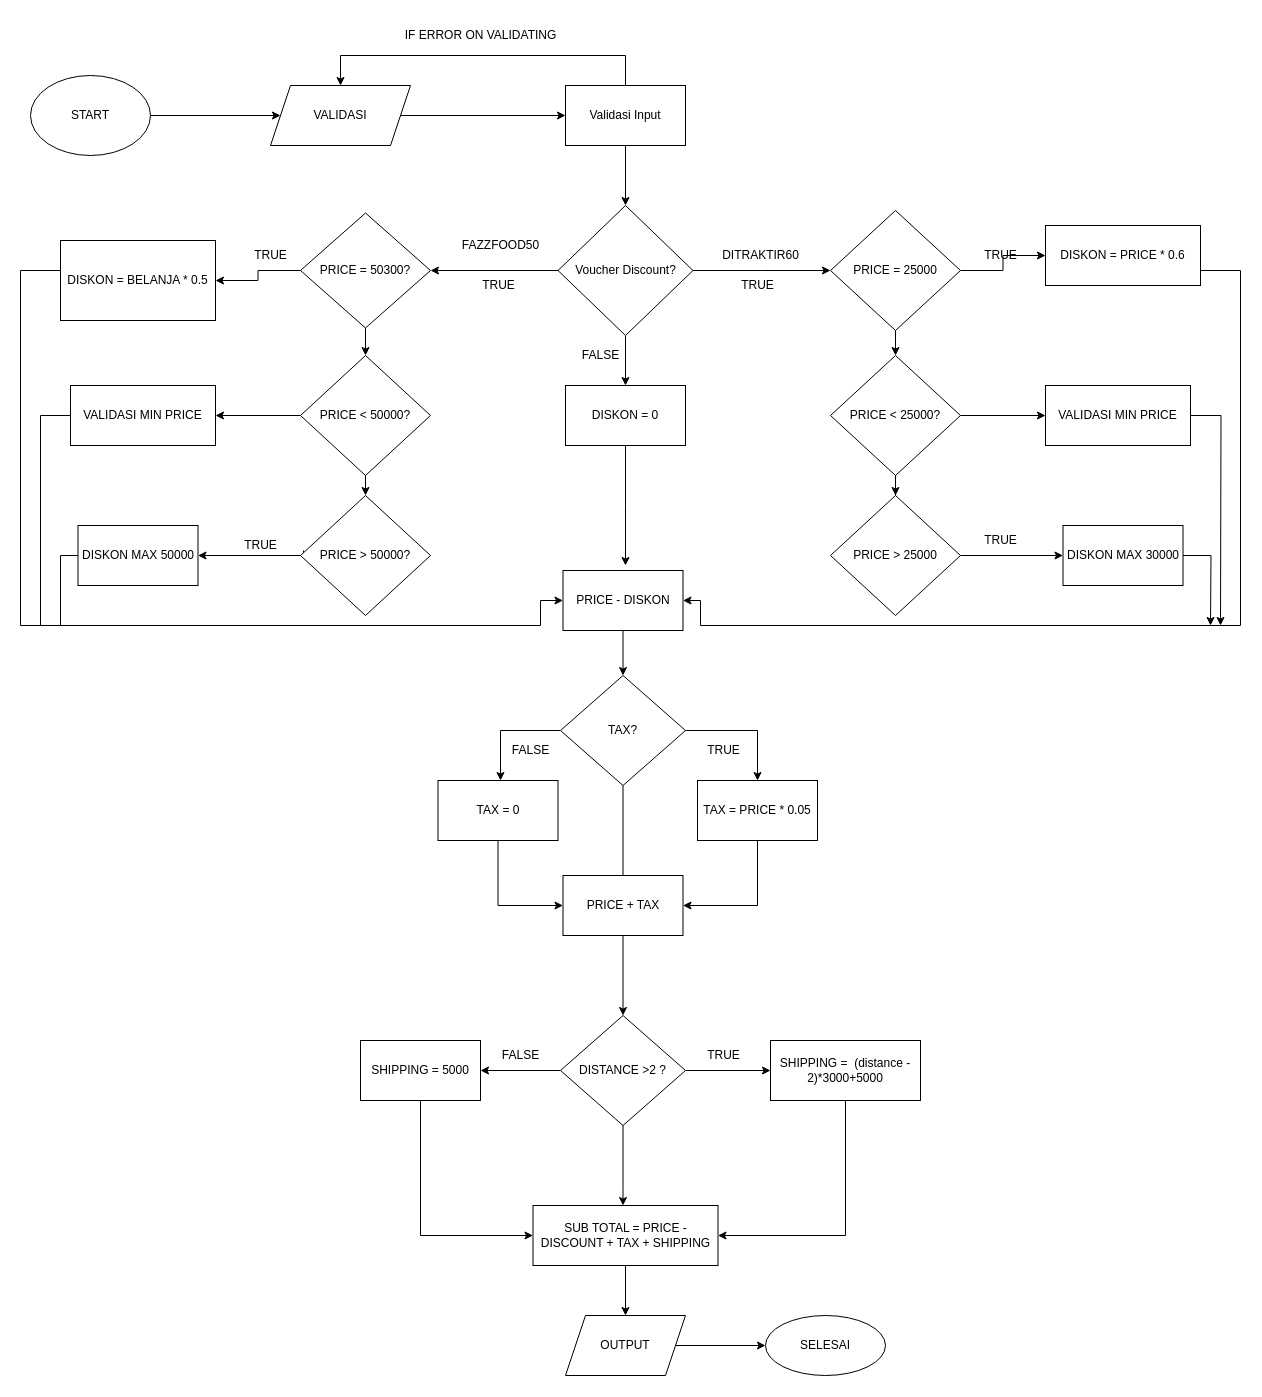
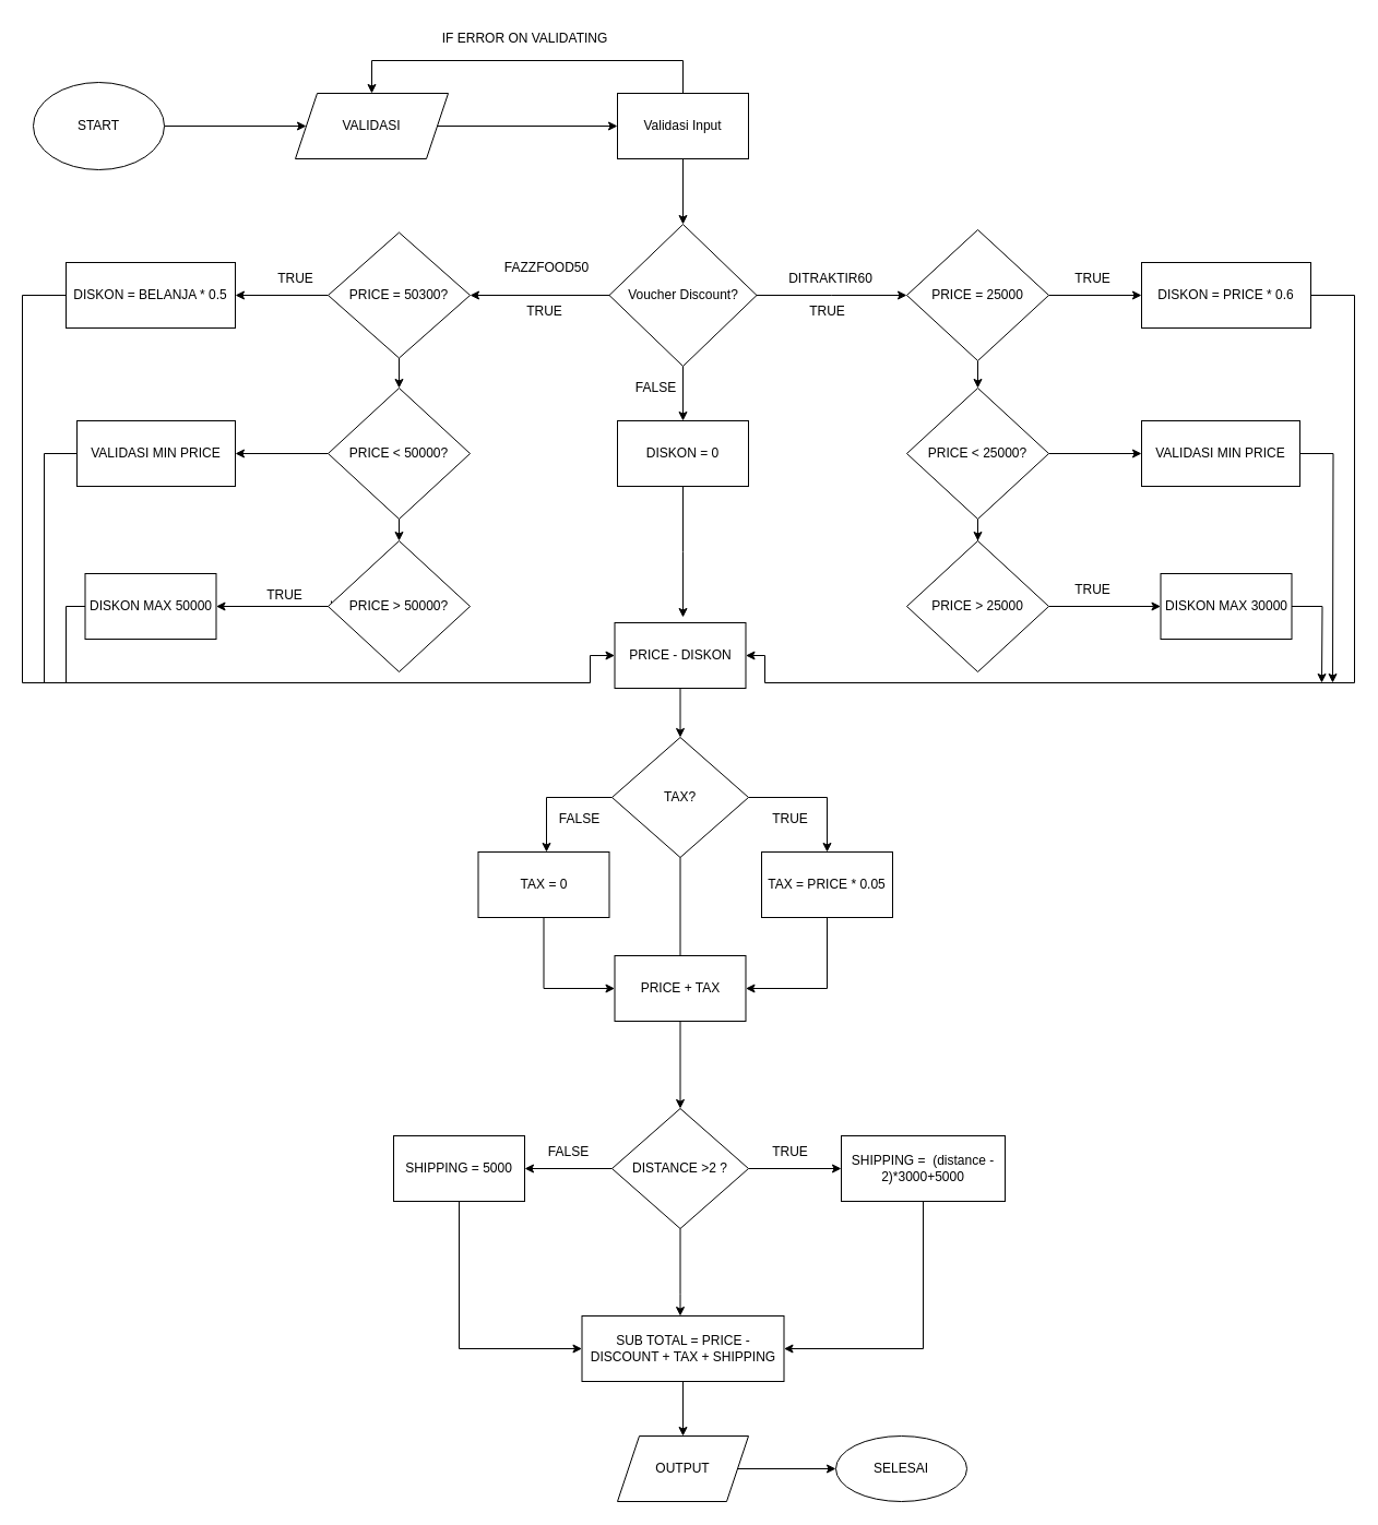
  <mxCell id="0" />
  <mxCell id="1" parent="0" />
  <mxCell id="2" value="" style="edgeStyle=orthogonalEdgeStyle;rounded=0;orthogonalLoop=1;jettySize=auto;html=1;" edge="1" parent="1" source="3" target="5"><mxGeometry relative="1" as="geometry" /></mxCell>
  <mxCell id="3" value="START" style="ellipse;whiteSpace=wrap;html=1;" vertex="1" parent="1"><mxGeometry x="30" y="75" width="120" height="80" as="geometry" /></mxCell>
  <mxCell id="4" value="" style="edgeStyle=orthogonalEdgeStyle;rounded=0;orthogonalLoop=1;jettySize=auto;html=1;" edge="1" parent="1" source="5" target="8"><mxGeometry relative="1" as="geometry" /></mxCell>
  <mxCell id="5" value="VALIDASI" style="shape=parallelogram;perimeter=parallelogramPerimeter;whiteSpace=wrap;html=1;fixedSize=1;" vertex="1" parent="1"><mxGeometry x="270" y="85" width="140" height="60" as="geometry" /></mxCell>
  <mxCell id="6" value="" style="edgeStyle=orthogonalEdgeStyle;rounded=0;orthogonalLoop=1;jettySize=auto;html=1;" edge="1" parent="1" source="8" target="12"><mxGeometry relative="1" as="geometry" /></mxCell>
  <mxCell id="7" value="" style="edgeStyle=orthogonalEdgeStyle;rounded=0;orthogonalLoop=1;jettySize=auto;html=1;entryX=0.5;entryY=0;entryDx=0;entryDy=0;" edge="1" parent="1" source="8" target="5"><mxGeometry relative="1" as="geometry"><mxPoint x="625" y="5" as="targetPoint" /><Array as="points"><mxPoint x="625" y="55" /><mxPoint x="340" y="55" /></Array></mxGeometry></mxCell>
  <mxCell id="8" value="Validasi Input" style="whiteSpace=wrap;html=1;" vertex="1" parent="1"><mxGeometry x="565" y="85" width="120" height="60" as="geometry" /></mxCell>
  <mxCell id="9" value="" style="edgeStyle=orthogonalEdgeStyle;rounded=0;orthogonalLoop=1;jettySize=auto;html=1;" edge="1" parent="1" source="12" target="20"><mxGeometry relative="1" as="geometry"><mxPoint x="420" y="270" as="targetPoint" /></mxGeometry></mxCell>
  <mxCell id="10" value="" style="edgeStyle=orthogonalEdgeStyle;rounded=0;orthogonalLoop=1;jettySize=auto;html=1;" edge="1" parent="1" source="12"><mxGeometry relative="1" as="geometry"><mxPoint x="830" y="270" as="targetPoint" /></mxGeometry></mxCell>
  <mxCell id="11" value="" style="edgeStyle=orthogonalEdgeStyle;rounded=0;orthogonalLoop=1;jettySize=auto;html=1;" edge="1" parent="1" source="12" target="16"><mxGeometry relative="1" as="geometry" /></mxCell>
  <mxCell id="12" value="Voucher Discount?" style="rhombus;whiteSpace=wrap;html=1;" vertex="1" parent="1"><mxGeometry x="557.5" y="205" width="135" height="130" as="geometry" /></mxCell>
  <mxCell id="13" value="FAZZFOOD50" style="text;html=1;align=center;verticalAlign=middle;resizable=0;points=[];autosize=1;strokeColor=none;fillColor=none;" vertex="1" parent="1"><mxGeometry x="450" y="230" width="100" height="30" as="geometry" /></mxCell>
  <mxCell id="14" value="DITRAKTIR60" style="text;html=1;align=center;verticalAlign=middle;resizable=0;points=[];autosize=1;strokeColor=none;fillColor=none;" vertex="1" parent="1"><mxGeometry x="710" y="240" width="100" height="30" as="geometry" /></mxCell>
  <mxCell id="15" value="" style="edgeStyle=orthogonalEdgeStyle;rounded=0;orthogonalLoop=1;jettySize=auto;html=1;fontSize=12;" edge="1" parent="1" source="16"><mxGeometry relative="1" as="geometry"><mxPoint x="625" y="565" as="targetPoint" /></mxGeometry></mxCell>
  <mxCell id="16" value="DISKON = 0" style="whiteSpace=wrap;html=1;" vertex="1" parent="1"><mxGeometry x="565" y="385" width="120" height="60" as="geometry" /></mxCell>
  <mxCell id="17" value="IF ERROR ON VALIDATING" style="text;html=1;align=center;verticalAlign=middle;resizable=0;points=[];autosize=1;strokeColor=none;fillColor=none;" vertex="1" parent="1"><mxGeometry x="390" y="20" width="180" height="30" as="geometry" /></mxCell>
  <mxCell id="18" value="" style="edgeStyle=orthogonalEdgeStyle;rounded=0;orthogonalLoop=1;jettySize=auto;html=1;" edge="1" parent="1" source="20" target="25"><mxGeometry relative="1" as="geometry" /></mxCell>
  <mxCell id="19" value="" style="edgeStyle=orthogonalEdgeStyle;rounded=0;orthogonalLoop=1;jettySize=auto;html=1;entryX=0.5;entryY=0;entryDx=0;entryDy=0;" edge="1" parent="1" source="20" target="35"><mxGeometry relative="1" as="geometry"><mxPoint x="365" y="385" as="targetPoint" /></mxGeometry></mxCell>
  <mxCell id="20" value="PRICE = 50300?" style="rhombus;whiteSpace=wrap;html=1;" vertex="1" parent="1"><mxGeometry x="300" y="212.5" width="130" height="115" as="geometry" /></mxCell>
  <mxCell id="21" value="" style="edgeStyle=orthogonalEdgeStyle;rounded=0;orthogonalLoop=1;jettySize=auto;html=1;" edge="1" parent="1" source="23" target="30"><mxGeometry relative="1" as="geometry" /></mxCell>
  <mxCell id="22" value="" style="edgeStyle=orthogonalEdgeStyle;rounded=0;orthogonalLoop=1;jettySize=auto;html=1;" edge="1" parent="1" source="23" target="33"><mxGeometry relative="1" as="geometry" /></mxCell>
  <mxCell id="23" value="PRICE = 25000" style="rhombus;whiteSpace=wrap;html=1;" vertex="1" parent="1"><mxGeometry x="830" y="210" width="130" height="120" as="geometry" /></mxCell>
  <mxCell id="24" value="" style="edgeStyle=orthogonalEdgeStyle;rounded=0;orthogonalLoop=1;jettySize=auto;html=1;fontSize=12;entryX=0;entryY=0.5;entryDx=0;entryDy=0;" edge="1" parent="1" source="25" target="69"><mxGeometry relative="1" as="geometry"><mxPoint x="-30" y="625" as="targetPoint" /><Array as="points"><mxPoint x="20" y="270" /><mxPoint x="20" y="625" /><mxPoint x="540" y="625" /><mxPoint x="540" y="600" /></Array></mxGeometry></mxCell>
- <mxCell id="25" value="DISKON = BELANJA * 0.5" style="whiteSpace=wrap;html=1;" vertex="1" parent="1"><mxGeometry x="60" y="240" width="155" height="80" as="geometry" /></mxCell>
+ <mxCell id="25" value="DISKON = BELANJA * 0.5" style="whiteSpace=wrap;html=1;" vertex="1" parent="1"><mxGeometry x="60" y="240" width="155" height="60" as="geometry" /></mxCell>
  <mxCell id="26" value="" style="edgeStyle=orthogonalEdgeStyle;rounded=0;orthogonalLoop=1;jettySize=auto;html=1;" edge="1" parent="1" target="27"><mxGeometry relative="1" as="geometry"><mxPoint x="303" y="550" as="sourcePoint" /><Array as="points"><mxPoint x="303" y="555" /></Array></mxGeometry></mxCell>
  <mxCell id="27" value="DISKON MAX 50000" style="whiteSpace=wrap;html=1;" vertex="1" parent="1"><mxGeometry x="77.5" y="525" width="120" height="60" as="geometry" /></mxCell>
  <mxCell id="28" value="" style="edgeStyle=orthogonalEdgeStyle;rounded=0;orthogonalLoop=1;jettySize=auto;html=1;" edge="1" parent="1"><mxGeometry relative="1" as="geometry"><mxPoint x="365" y="445" as="sourcePoint" /><mxPoint x="365" y="495" as="targetPoint" /></mxGeometry></mxCell>
  <mxCell id="29" style="edgeStyle=orthogonalEdgeStyle;rounded=0;orthogonalLoop=1;jettySize=auto;html=1;entryX=1;entryY=0.5;entryDx=0;entryDy=0;fontSize=12;" edge="1" parent="1" source="30" target="69"><mxGeometry relative="1" as="geometry"><Array as="points"><mxPoint x="1240" y="270" /><mxPoint x="1240" y="625" /><mxPoint x="700" y="625" /><mxPoint x="700" y="600" /></Array></mxGeometry></mxCell>
- <mxCell id="30" value="DISKON = PRICE * 0.6" style="whiteSpace=wrap;html=1;" vertex="1" parent="1"><mxGeometry x="1045" y="225" width="155" height="60" as="geometry" /></mxCell>
+ <mxCell id="30" value="DISKON = PRICE * 0.6" style="whiteSpace=wrap;html=1;" vertex="1" parent="1"><mxGeometry x="1045" y="240" width="155" height="60" as="geometry" /></mxCell>
  <mxCell id="31" value="" style="edgeStyle=orthogonalEdgeStyle;rounded=0;orthogonalLoop=1;jettySize=auto;html=1;" edge="1" parent="1" source="33" target="37"><mxGeometry relative="1" as="geometry" /></mxCell>
  <mxCell id="32" value="" style="edgeStyle=orthogonalEdgeStyle;rounded=0;orthogonalLoop=1;jettySize=auto;html=1;fontSize=12;" edge="1" parent="1" source="33" target="67"><mxGeometry relative="1" as="geometry" /></mxCell>
  <mxCell id="33" value="PRICE &amp;lt; 25000?" style="rhombus;whiteSpace=wrap;html=1;" vertex="1" parent="1"><mxGeometry x="830" y="355" width="130" height="120" as="geometry" /></mxCell>
  <mxCell id="34" value="" style="edgeStyle=orthogonalEdgeStyle;rounded=0;orthogonalLoop=1;jettySize=auto;html=1;fontSize=12;" edge="1" parent="1" source="35" target="65"><mxGeometry relative="1" as="geometry" /></mxCell>
  <mxCell id="35" value="PRICE &amp;lt; 50000?" style="rhombus;whiteSpace=wrap;html=1;" vertex="1" parent="1"><mxGeometry x="300" y="355" width="130" height="120" as="geometry" /></mxCell>
  <mxCell id="36" value="" style="edgeStyle=orthogonalEdgeStyle;rounded=0;orthogonalLoop=1;jettySize=auto;html=1;" edge="1" parent="1" source="37" target="40"><mxGeometry relative="1" as="geometry" /></mxCell>
  <mxCell id="37" value="PRICE &amp;gt; 25000" style="rhombus;whiteSpace=wrap;html=1;" vertex="1" parent="1"><mxGeometry x="830" y="495" width="130" height="120" as="geometry" /></mxCell>
  <mxCell id="38" value="PRICE &amp;gt; 50000?" style="rhombus;whiteSpace=wrap;html=1;" vertex="1" parent="1"><mxGeometry x="300" y="495" width="130" height="120" as="geometry" /></mxCell>
  <mxCell id="39" style="edgeStyle=orthogonalEdgeStyle;rounded=0;orthogonalLoop=1;jettySize=auto;html=1;fontSize=12;" edge="1" parent="1" source="40"><mxGeometry relative="1" as="geometry"><mxPoint x="1210" y="625" as="targetPoint" /></mxGeometry></mxCell>
  <mxCell id="40" value="DISKON MAX 30000" style="whiteSpace=wrap;html=1;" vertex="1" parent="1"><mxGeometry x="1062.5" y="525" width="120" height="60" as="geometry" /></mxCell>
  <mxCell id="41" value="" style="edgeStyle=orthogonalEdgeStyle;rounded=0;orthogonalLoop=1;jettySize=auto;html=1;exitX=0;exitY=0.5;exitDx=0;exitDy=0;" edge="1" parent="1" source="44" target="46"><mxGeometry relative="1" as="geometry"><Array as="points"><mxPoint x="500" y="730" /></Array></mxGeometry></mxCell>
  <mxCell id="42" value="" style="edgeStyle=orthogonalEdgeStyle;rounded=0;orthogonalLoop=1;jettySize=auto;html=1;" edge="1" parent="1" source="44" target="52"><mxGeometry relative="1" as="geometry" /></mxCell>
  <mxCell id="43" style="edgeStyle=orthogonalEdgeStyle;rounded=0;orthogonalLoop=1;jettySize=auto;html=1;entryX=0.5;entryY=0;entryDx=0;entryDy=0;fontSize=12;" edge="1" parent="1" source="44" target="48"><mxGeometry relative="1" as="geometry" /></mxCell>
  <mxCell id="44" value="TAX?" style="rhombus;whiteSpace=wrap;html=1;" vertex="1" parent="1"><mxGeometry x="560" y="675" width="125" height="110" as="geometry" /></mxCell>
  <mxCell id="45" style="edgeStyle=orthogonalEdgeStyle;rounded=0;orthogonalLoop=1;jettySize=auto;html=1;fontSize=12;" edge="1" parent="1" source="46" target="72"><mxGeometry relative="1" as="geometry"><Array as="points"><mxPoint x="497" y="905" /></Array></mxGeometry></mxCell>
  <mxCell id="46" value="TAX = 0" style="whiteSpace=wrap;html=1;" vertex="1" parent="1"><mxGeometry x="437.5" y="780" width="120" height="60" as="geometry" /></mxCell>
  <mxCell id="47" style="edgeStyle=orthogonalEdgeStyle;rounded=0;orthogonalLoop=1;jettySize=auto;html=1;fontSize=12;" edge="1" parent="1" source="48" target="72"><mxGeometry relative="1" as="geometry"><Array as="points"><mxPoint x="757" y="905" /></Array></mxGeometry></mxCell>
  <mxCell id="48" value="TAX = PRICE * 0.05" style="whiteSpace=wrap;html=1;" vertex="1" parent="1"><mxGeometry x="697" y="780" width="120" height="60" as="geometry" /></mxCell>
  <mxCell id="49" value="" style="edgeStyle=orthogonalEdgeStyle;rounded=0;orthogonalLoop=1;jettySize=auto;html=1;" edge="1" parent="1" source="52" target="54"><mxGeometry relative="1" as="geometry" /></mxCell>
  <mxCell id="50" value="" style="edgeStyle=orthogonalEdgeStyle;rounded=0;orthogonalLoop=1;jettySize=auto;html=1;fontSize=12;" edge="1" parent="1" source="52" target="56"><mxGeometry relative="1" as="geometry" /></mxCell>
  <mxCell id="51" value="" style="edgeStyle=orthogonalEdgeStyle;rounded=0;orthogonalLoop=1;jettySize=auto;html=1;fontSize=12;" edge="1" parent="1" source="52" target="58"><mxGeometry relative="1" as="geometry"><Array as="points"><mxPoint x="623" y="1185" /><mxPoint x="623" y="1185" /></Array></mxGeometry></mxCell>
  <mxCell id="52" value="DISTANCE &amp;gt;2 ?" style="rhombus;whiteSpace=wrap;html=1;" vertex="1" parent="1"><mxGeometry x="560" y="1015" width="125" height="110" as="geometry" /></mxCell>
  <mxCell id="53" style="edgeStyle=orthogonalEdgeStyle;rounded=0;orthogonalLoop=1;jettySize=auto;html=1;fontSize=12;" edge="1" parent="1" source="54" target="58"><mxGeometry relative="1" as="geometry"><Array as="points"><mxPoint x="420" y="1235" /></Array></mxGeometry></mxCell>
  <mxCell id="54" value="SHIPPING = 5000" style="whiteSpace=wrap;html=1;" vertex="1" parent="1"><mxGeometry x="360" y="1040" width="120" height="60" as="geometry" /></mxCell>
  <mxCell id="55" style="edgeStyle=orthogonalEdgeStyle;rounded=0;orthogonalLoop=1;jettySize=auto;html=1;fontSize=12;" edge="1" parent="1" source="56" target="58"><mxGeometry relative="1" as="geometry"><Array as="points"><mxPoint x="845" y="1235" /></Array></mxGeometry></mxCell>
  <mxCell id="56" value="SHIPPING =&amp;nbsp; (distance - 2)*3000+5000" style="whiteSpace=wrap;html=1;" vertex="1" parent="1"><mxGeometry x="770" y="1040" width="150" height="60" as="geometry" /></mxCell>
  <mxCell id="57" value="" style="edgeStyle=orthogonalEdgeStyle;rounded=0;orthogonalLoop=1;jettySize=auto;html=1;fontSize=12;" edge="1" parent="1" source="58" target="60"><mxGeometry relative="1" as="geometry" /></mxCell>
  <mxCell id="58" value="&lt;font style=&quot;font-size: 12px;&quot;&gt;SUB TOTAL = PRICE -DISCOUNT + TAX + SHIPPING&lt;/font&gt;" style="whiteSpace=wrap;html=1;" vertex="1" parent="1"><mxGeometry x="532.5" y="1205" width="185" height="60" as="geometry" /></mxCell>
  <mxCell id="59" value="" style="edgeStyle=orthogonalEdgeStyle;rounded=0;orthogonalLoop=1;jettySize=auto;html=1;fontSize=12;" edge="1" parent="1" source="60" target="61"><mxGeometry relative="1" as="geometry" /></mxCell>
  <mxCell id="60" value="OUTPUT" style="shape=parallelogram;perimeter=parallelogramPerimeter;whiteSpace=wrap;html=1;fixedSize=1;fontSize=12;" vertex="1" parent="1"><mxGeometry x="565" y="1315" width="120" height="60" as="geometry" /></mxCell>
  <mxCell id="61" value="SELESAI" style="ellipse;whiteSpace=wrap;html=1;" vertex="1" parent="1"><mxGeometry x="765" y="1315" width="120" height="60" as="geometry" /></mxCell>
  <mxCell id="62" value="FALSE" style="text;html=1;align=center;verticalAlign=middle;resizable=0;points=[];autosize=1;strokeColor=none;fillColor=none;fontSize=12;" vertex="1" parent="1"><mxGeometry x="570" y="340" width="60" height="30" as="geometry" /></mxCell>
  <mxCell id="63" value="TRUE" style="text;html=1;align=center;verticalAlign=middle;resizable=0;points=[];autosize=1;strokeColor=none;fillColor=none;fontSize=12;" vertex="1" parent="1"><mxGeometry x="467.5" y="270" width="60" height="30" as="geometry" /></mxCell>
  <mxCell id="64" value="TRUE" style="text;html=1;align=center;verticalAlign=middle;resizable=0;points=[];autosize=1;strokeColor=none;fillColor=none;fontSize=12;" vertex="1" parent="1"><mxGeometry x="727" y="270" width="60" height="30" as="geometry" /></mxCell>
  <mxCell id="65" value="VALIDASI MIN PRICE" style="whiteSpace=wrap;html=1;" vertex="1" parent="1"><mxGeometry x="70" y="385" width="145" height="60" as="geometry" /></mxCell>
  <mxCell id="66" style="edgeStyle=orthogonalEdgeStyle;rounded=0;orthogonalLoop=1;jettySize=auto;html=1;fontSize=12;" edge="1" parent="1" source="67"><mxGeometry relative="1" as="geometry"><mxPoint x="1220" y="625" as="targetPoint" /></mxGeometry></mxCell>
  <mxCell id="67" value="VALIDASI MIN PRICE" style="whiteSpace=wrap;html=1;" vertex="1" parent="1"><mxGeometry x="1045" y="385" width="145" height="60" as="geometry" /></mxCell>
  <mxCell id="68" value="" style="edgeStyle=orthogonalEdgeStyle;rounded=0;orthogonalLoop=1;jettySize=auto;html=1;fontSize=12;" edge="1" parent="1" source="69" target="44"><mxGeometry relative="1" as="geometry" /></mxCell>
  <mxCell id="69" value="PRICE - DISKON" style="rounded=0;whiteSpace=wrap;html=1;fontSize=12;" vertex="1" parent="1"><mxGeometry x="562.5" y="570" width="120" height="60" as="geometry" /></mxCell>
  <mxCell id="70" value="" style="endArrow=none;html=1;rounded=0;fontSize=12;entryX=0;entryY=0.5;entryDx=0;entryDy=0;" edge="1" parent="1" target="65"><mxGeometry width="50" height="50" relative="1" as="geometry"><mxPoint x="40" y="625" as="sourcePoint" /><mxPoint x="90" y="435" as="targetPoint" /><Array as="points"><mxPoint x="40" y="415" /></Array></mxGeometry></mxCell>
  <mxCell id="71" value="" style="endArrow=none;html=1;rounded=0;fontSize=12;" edge="1" parent="1"><mxGeometry width="50" height="50" relative="1" as="geometry"><mxPoint x="60" y="625" as="sourcePoint" /><mxPoint x="77.5" y="555" as="targetPoint" /><Array as="points"><mxPoint x="60" y="555" /></Array></mxGeometry></mxCell>
  <mxCell id="72" value="PRICE + TAX" style="rounded=0;whiteSpace=wrap;html=1;fontSize=12;" vertex="1" parent="1"><mxGeometry x="562.5" y="875" width="120" height="60" as="geometry" /></mxCell>
  <mxCell id="73" value="TRUE" style="text;html=1;align=center;verticalAlign=middle;resizable=0;points=[];autosize=1;strokeColor=none;fillColor=none;fontSize=12;" vertex="1" parent="1"><mxGeometry x="692.5" y="1040" width="60" height="30" as="geometry" /></mxCell>
  <mxCell id="74" value="FALSE" style="text;html=1;align=center;verticalAlign=middle;resizable=0;points=[];autosize=1;strokeColor=none;fillColor=none;fontSize=12;" vertex="1" parent="1"><mxGeometry x="490" y="1040" width="60" height="30" as="geometry" /></mxCell>
  <mxCell id="75" value="TRUE" style="text;html=1;align=center;verticalAlign=middle;resizable=0;points=[];autosize=1;strokeColor=none;fillColor=none;fontSize=12;" vertex="1" parent="1"><mxGeometry x="692.5" y="735" width="60" height="30" as="geometry" /></mxCell>
  <mxCell id="76" value="FALSE" style="text;html=1;align=center;verticalAlign=middle;resizable=0;points=[];autosize=1;strokeColor=none;fillColor=none;fontSize=12;" vertex="1" parent="1"><mxGeometry x="500" y="735" width="60" height="30" as="geometry" /></mxCell>
  <mxCell id="77" value="TRUE" style="text;html=1;align=center;verticalAlign=middle;resizable=0;points=[];autosize=1;strokeColor=none;fillColor=none;fontSize=12;" vertex="1" parent="1"><mxGeometry x="230" y="530" width="60" height="30" as="geometry" /></mxCell>
  <mxCell id="78" value="TRUE" style="text;html=1;align=center;verticalAlign=middle;resizable=0;points=[];autosize=1;strokeColor=none;fillColor=none;fontSize=12;" vertex="1" parent="1"><mxGeometry x="240" y="240" width="60" height="30" as="geometry" /></mxCell>
  <mxCell id="79" value="TRUE" style="text;html=1;align=center;verticalAlign=middle;resizable=0;points=[];autosize=1;strokeColor=none;fillColor=none;fontSize=12;" vertex="1" parent="1"><mxGeometry x="970" y="240" width="60" height="30" as="geometry" /></mxCell>
  <mxCell id="80" value="TRUE" style="text;html=1;align=center;verticalAlign=middle;resizable=0;points=[];autosize=1;strokeColor=none;fillColor=none;fontSize=12;" vertex="1" parent="1"><mxGeometry x="970" y="525" width="60" height="30" as="geometry" /></mxCell>
